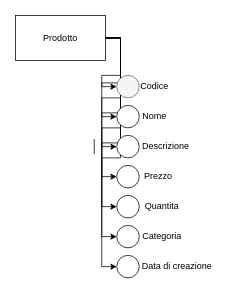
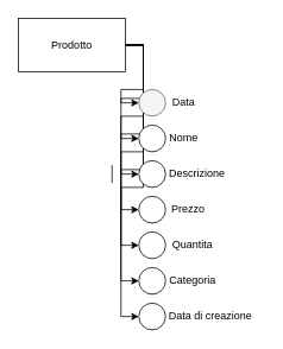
  <mxCell id="0" />
  <mxCell id="1" parent="0" />
  <mxCell id="2" style="edgeStyle=orthogonalEdgeStyle;rounded=0;orthogonalLoop=1;jettySize=auto;html=1;entryX=0;entryY=0.5;entryDx=0;entryDy=0;" edge="1" parent="1" source="9" target="10"><mxGeometry relative="1" as="geometry" /></mxCell>
  <mxCell id="3" style="edgeStyle=orthogonalEdgeStyle;rounded=0;orthogonalLoop=1;jettySize=auto;html=1;entryX=0;entryY=0.5;entryDx=0;entryDy=0;" edge="1" parent="1" source="9" target="12"><mxGeometry relative="1" as="geometry" /></mxCell>
  <mxCell id="4" style="edgeStyle=orthogonalEdgeStyle;rounded=0;orthogonalLoop=1;jettySize=auto;html=1;entryX=0;entryY=0.5;entryDx=0;entryDy=0;" edge="1" parent="1" source="9" target="14"><mxGeometry relative="1" as="geometry" /></mxCell>
  <mxCell id="5" style="edgeStyle=orthogonalEdgeStyle;rounded=0;orthogonalLoop=1;jettySize=auto;html=1;entryX=0;entryY=0.5;entryDx=0;entryDy=0;" edge="1" parent="1" source="9" target="16"><mxGeometry relative="1" as="geometry" /></mxCell>
  <mxCell id="6" style="edgeStyle=orthogonalEdgeStyle;rounded=0;orthogonalLoop=1;jettySize=auto;html=1;entryX=0;entryY=0.5;entryDx=0;entryDy=0;" edge="1" parent="1" source="9" target="18"><mxGeometry relative="1" as="geometry" /></mxCell>
  <mxCell id="7" style="edgeStyle=orthogonalEdgeStyle;rounded=0;orthogonalLoop=1;jettySize=auto;html=1;entryX=0;entryY=0.5;entryDx=0;entryDy=0;" edge="1" parent="1" source="9" target="20"><mxGeometry relative="1" as="geometry" /></mxCell>
  <mxCell id="8" style="edgeStyle=orthogonalEdgeStyle;rounded=0;orthogonalLoop=1;jettySize=auto;html=1;entryX=0;entryY=0.5;entryDx=0;entryDy=0;" edge="1" parent="1" source="9" target="22"><mxGeometry relative="1" as="geometry" /></mxCell>
  <mxCell id="9" value="Prodotto" style="rounded=0;whiteSpace=wrap;html=1;" vertex="1" parent="1"><mxGeometry x="20" y="20" width="120" height="60" as="geometry" /></mxCell>
  <mxCell id="10" value="" style="ellipse;whiteSpace=wrap;html=1;aspect=fixed;fillColor=#f5f5f5;fontColor=#333333;strokeColor=#666666;" vertex="1" parent="1"><mxGeometry x="155" y="100" width="30" height="30" as="geometry" /></mxCell>
- <mxCell id="11" value="Codice" style="text;html=1;align=center;verticalAlign=middle;resizable=0;points=[];autosize=1;strokeColor=none;fillColor=none;" vertex="1" parent="1"><mxGeometry x="175" y="100" width="60" height="30" as="geometry" /></mxCell>
+ <mxCell id="11" value="Data" style="text;html=1;align=center;verticalAlign=middle;resizable=0;points=[];autosize=1;strokeColor=none;fillColor=none;" vertex="1" parent="1"><mxGeometry x="175" y="100" width="60" height="30" as="geometry" /></mxCell>
  <mxCell id="12" value="" style="ellipse;whiteSpace=wrap;html=1;aspect=fixed;" vertex="1" parent="1"><mxGeometry x="155" y="140" width="30" height="30" as="geometry" /></mxCell>
  <mxCell id="13" value="Nome" style="text;html=1;align=center;verticalAlign=middle;resizable=0;points=[];autosize=1;strokeColor=none;fillColor=none;" vertex="1" parent="1"><mxGeometry x="175" y="140" width="60" height="30" as="geometry" /></mxCell>
  <mxCell id="14" value="" style="ellipse;whiteSpace=wrap;html=1;aspect=fixed;" vertex="1" parent="1"><mxGeometry x="155" y="180" width="30" height="30" as="geometry" /></mxCell>
  <mxCell id="15" value="Descrizione" style="text;html=1;align=center;verticalAlign=middle;resizable=0;points=[];autosize=1;strokeColor=none;fillColor=none;" vertex="1" parent="1"><mxGeometry x="175" y="180" width="90" height="30" as="geometry" /></mxCell>
  <mxCell id="16" value="" style="ellipse;whiteSpace=wrap;html=1;aspect=fixed;" vertex="1" parent="1"><mxGeometry x="155" y="220" width="30" height="30" as="geometry" /></mxCell>
  <mxCell id="17" value="Prezzo" style="text;html=1;align=center;verticalAlign=middle;resizable=0;points=[];autosize=1;strokeColor=none;fillColor=none;" vertex="1" parent="1"><mxGeometry x="180" y="220" width="60" height="30" as="geometry" /></mxCell>
  <mxCell id="18" value="" style="ellipse;whiteSpace=wrap;html=1;aspect=fixed;" vertex="1" parent="1"><mxGeometry x="155" y="260" width="30" height="30" as="geometry" /></mxCell>
  <mxCell id="19" value="Quantita" style="text;html=1;align=center;verticalAlign=middle;resizable=0;points=[];autosize=1;strokeColor=none;fillColor=none;" vertex="1" parent="1"><mxGeometry x="180" y="260" width="70" height="30" as="geometry" /></mxCell>
  <mxCell id="20" value="" style="ellipse;whiteSpace=wrap;html=1;aspect=fixed;" vertex="1" parent="1"><mxGeometry x="155" y="300" width="30" height="30" as="geometry" /></mxCell>
  <mxCell id="21" value="Categoria" style="text;html=1;align=center;verticalAlign=middle;resizable=0;points=[];autosize=1;strokeColor=none;fillColor=none;" vertex="1" parent="1"><mxGeometry x="175" y="300" width="80" height="30" as="geometry" /></mxCell>
  <mxCell id="22" value="" style="ellipse;whiteSpace=wrap;html=1;aspect=fixed;" vertex="1" parent="1"><mxGeometry x="155" y="340" width="30" height="30" as="geometry" /></mxCell>
  <mxCell id="23" value="Data di creazione" style="text;html=1;align=center;verticalAlign=middle;resizable=0;points=[];autosize=1;strokeColor=none;fillColor=none;" vertex="1" parent="1"><mxGeometry x="175" y="340" width="120" height="30" as="geometry" /></mxCell>
  <mxCell id="24" value="" style="endArrow=none;html=1;rounded=0;" edge="1" parent="1"><mxGeometry width="50" height="50" relative="1" as="geometry"><mxPoint x="125" y="205" as="sourcePoint" /><mxPoint x="125" y="185" as="targetPoint" /></mxGeometry></mxCell>
